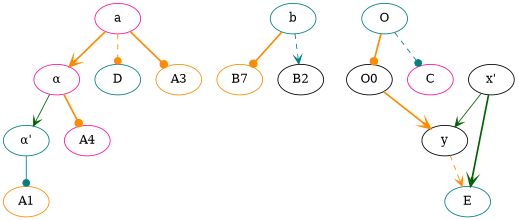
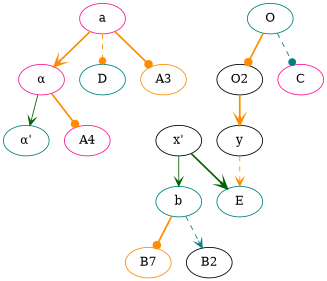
  digraph {
    node [color=teal]
    edge [arrowhead=vee color=darkorange style=bold]
    n1 [color=deeppink label="α"]
    a [color=deeppink]
    D
    A3 [color=darkorange]
    n5 [label="α'"]
    A4 [color=deeppink]
-   A1 [color=darkorange]
    b
    n9 [color=darkorange label=B7]
    B2 [color=black]
    O
-   O2 [color=black label=O0]
+   O2 [color=black]
    C [color=deeppink]
    y [color=black]
    E
    n16 [color=black label="x'"]
    n1 -> n5 [color=darkgreen style=solid]
    n1 -> A4 [arrowhead=dot]
    a -> n1
    a -> D [arrowhead=dot style=dashed]
    a -> A3 [arrowhead=dot]
-   n5 -> A1 [arrowhead=dot color=teal style=solid]
    b -> n9 [arrowhead=dot]
    b -> B2 [color=teal style=dashed]
    O -> O2 [arrowhead=dot]
    O -> C [arrowhead=dot color=teal style=dashed]
    O2 -> y
    y -> E [style=dashed]
-   n16 -> y [color=darkgreen style=solid]
+   n16 -> b [color=darkgreen style=solid]
    n16 -> E [color=darkgreen]
  }
